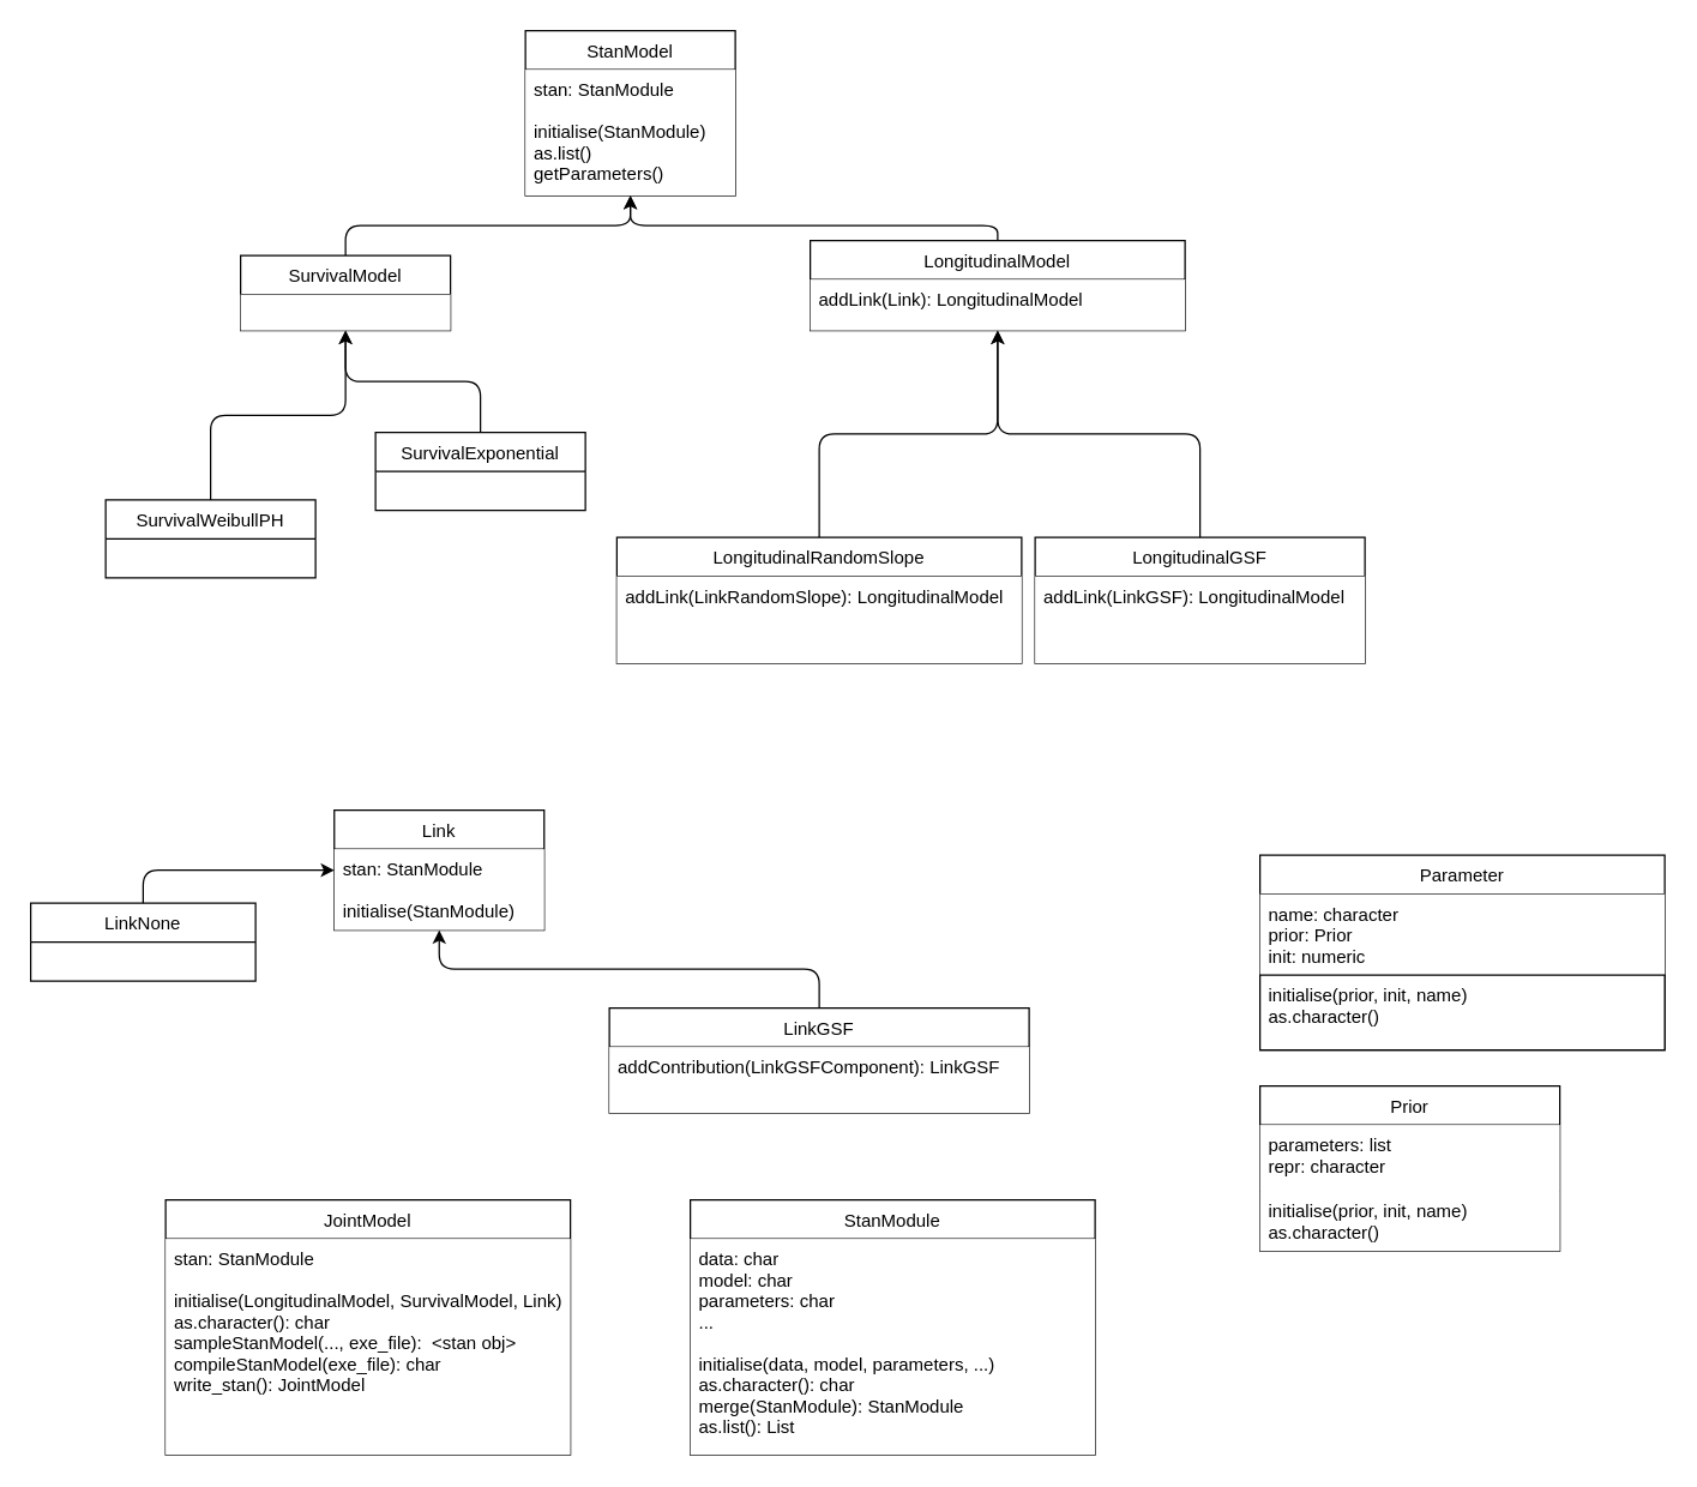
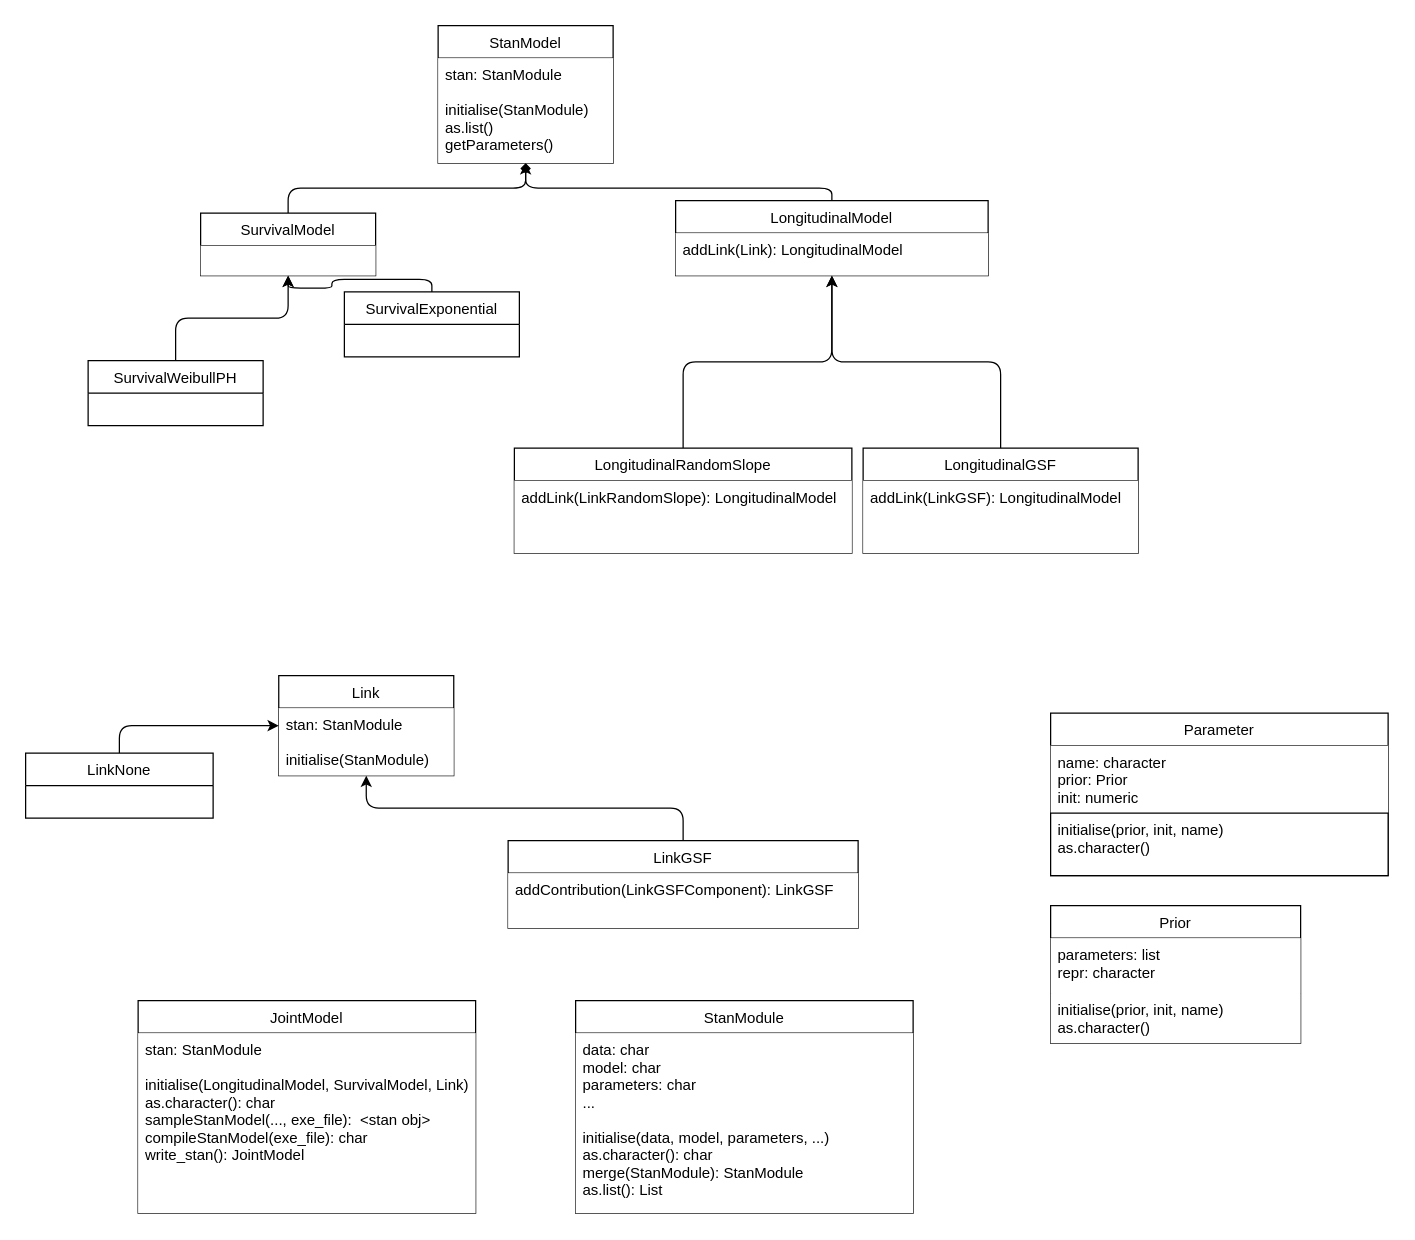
  <mxCell id="0" />
  <mxCell id="1" parent="0" />
- <mxCell id="2" style="edgeStyle=orthogonalEdgeStyle;html=1;exitX=0.5;exitY=0;exitDx=0;exitDy=0;entryX=0.5;entryY=1;entryDx=0;entryDy=0;" edge="1" parent="1" source="3" target="28"><mxGeometry relative="1" as="geometry" /></mxCell>
+ <mxCell id="2" style="edgeStyle=orthogonalEdgeStyle;html=1;exitX=0.5;exitY=0;exitDx=0;exitDy=0;entryX=0.5;entryY=1;entryDx=0;entryDy=0;endArrow=diamond;" edge="1" parent="1" source="3" target="28"><mxGeometry relative="1" as="geometry" /></mxCell>
  <mxCell id="3" value="SurvivalModel" style="swimlane;fontStyle=0;childLayout=stackLayout;horizontal=1;startSize=26;horizontalStack=0;resizeParent=1;resizeParentMax=0;resizeLast=0;collapsible=1;marginBottom=0;labelBackgroundColor=#FFFFFF;" parent="1" vertex="1"><mxGeometry x="160" y="170" width="140" height="50" as="geometry"><mxRectangle x="70" y="390" width="50" height="26" as="alternateBounds" /></mxGeometry></mxCell>
  <mxCell id="4" value="" style="text;strokeColor=none;fillColor=default;align=left;verticalAlign=top;spacingLeft=4;spacingRight=4;overflow=hidden;rotatable=0;points=[[0,0.5],[1,0.5]];portConstraint=eastwest;labelBackgroundColor=#FFFFFF;" parent="3" vertex="1"><mxGeometry y="26" width="140" height="24" as="geometry" /></mxCell>
  <mxCell id="5" style="edgeStyle=orthogonalEdgeStyle;html=1;exitX=0.5;exitY=0;exitDx=0;exitDy=0;" parent="1" source="6" target="3" edge="1"><mxGeometry relative="1" as="geometry"><mxPoint x="310" y="397" as="targetPoint" /></mxGeometry></mxCell>
- <mxCell id="6" value="SurvivalWeibullPH" style="swimlane;fontStyle=0;childLayout=stackLayout;horizontal=1;startSize=26;horizontalStack=0;resizeParent=1;resizeParentMax=0;resizeLast=0;collapsible=1;marginBottom=0;labelBackgroundColor=#FFFFFF;" parent="1" vertex="1"><mxGeometry x="70" y="333" width="140" height="52" as="geometry"><mxRectangle x="70" y="390" width="50" height="26" as="alternateBounds" /></mxGeometry></mxCell>
+ <mxCell id="6" value="SurvivalWeibullPH" style="swimlane;fontStyle=0;childLayout=stackLayout;horizontal=1;startSize=26;horizontalStack=0;resizeParent=1;resizeParentMax=0;resizeLast=0;collapsible=1;marginBottom=0;labelBackgroundColor=#FFFFFF;" parent="1" vertex="1"><mxGeometry x="70" y="288" width="140" height="52" as="geometry"><mxRectangle x="70" y="390" width="50" height="26" as="alternateBounds" /></mxGeometry></mxCell>
  <mxCell id="7" style="edgeStyle=orthogonalEdgeStyle;html=1;exitX=0.5;exitY=0;exitDx=0;exitDy=0;" parent="1" source="8" target="3" edge="1"><mxGeometry relative="1" as="geometry"><mxPoint x="370" y="390" as="targetPoint" /></mxGeometry></mxCell>
- <mxCell id="8" value="SurvivalExponential" style="swimlane;fontStyle=0;childLayout=stackLayout;horizontal=1;startSize=26;fillColor=default;horizontalStack=0;resizeParent=1;resizeParentMax=0;resizeLast=0;collapsible=1;marginBottom=0;labelBackgroundColor=#FFFFFF;" parent="1" vertex="1"><mxGeometry x="250" y="288" width="140" height="52" as="geometry"><mxRectangle x="70" y="390" width="50" height="26" as="alternateBounds" /></mxGeometry></mxCell>
+ <mxCell id="8" value="SurvivalExponential" style="swimlane;fontStyle=0;childLayout=stackLayout;horizontal=1;startSize=26;fillColor=default;horizontalStack=0;resizeParent=1;resizeParentMax=0;resizeLast=0;collapsible=1;marginBottom=0;labelBackgroundColor=#FFFFFF;" parent="1" vertex="1"><mxGeometry x="275" y="233" width="140" height="52" as="geometry"><mxRectangle x="70" y="390" width="50" height="26" as="alternateBounds" /></mxGeometry></mxCell>
  <mxCell id="9" value="LongitudinalModel" style="swimlane;fontStyle=0;childLayout=stackLayout;horizontal=1;startSize=26;horizontalStack=0;resizeParent=1;resizeParentMax=0;resizeLast=0;collapsible=1;marginBottom=0;labelBackgroundColor=#FFFFFF;" parent="1" vertex="1"><mxGeometry x="540" y="160" width="250" height="60" as="geometry"><mxRectangle x="70" y="390" width="50" height="26" as="alternateBounds" /></mxGeometry></mxCell>
  <mxCell id="10" value="addLink(Link): LongitudinalModel" style="text;strokeColor=none;fillColor=default;align=left;verticalAlign=top;spacingLeft=4;spacingRight=4;overflow=hidden;rotatable=0;points=[[0,0.5],[1,0.5]];portConstraint=eastwest;labelBackgroundColor=#FFFFFF;" parent="9" vertex="1"><mxGeometry y="26" width="250" height="34" as="geometry" /></mxCell>
  <mxCell id="11" style="edgeStyle=orthogonalEdgeStyle;html=1;exitX=0.5;exitY=0;exitDx=0;exitDy=0;" parent="1" source="12" target="9" edge="1"><mxGeometry relative="1" as="geometry"><mxPoint x="580" y="308" as="targetPoint" /></mxGeometry></mxCell>
  <mxCell id="12" value="LongitudinalRandomSlope" style="swimlane;fontStyle=0;childLayout=stackLayout;horizontal=1;startSize=26;horizontalStack=0;resizeParent=1;resizeParentMax=0;resizeLast=0;collapsible=1;marginBottom=0;labelBackgroundColor=#FFFFFF;" parent="1" vertex="1"><mxGeometry x="411" y="358" width="270" height="84" as="geometry"><mxRectangle x="70" y="390" width="50" height="26" as="alternateBounds" /></mxGeometry></mxCell>
  <mxCell id="13" value="addLink(LinkRandomSlope): LongitudinalModel&#10;" style="text;strokeColor=none;fillColor=default;align=left;verticalAlign=top;spacingLeft=4;spacingRight=4;overflow=hidden;rotatable=0;points=[[0,0.5],[1,0.5]];portConstraint=eastwest;labelBackgroundColor=#FFFFFF;" parent="12" vertex="1"><mxGeometry y="26" width="270" height="58" as="geometry" /></mxCell>
  <mxCell id="14" style="edgeStyle=orthogonalEdgeStyle;html=1;exitX=0.5;exitY=0;exitDx=0;exitDy=0;" parent="1" source="15" target="9" edge="1"><mxGeometry relative="1" as="geometry"><mxPoint x="665" y="330" as="targetPoint" /></mxGeometry></mxCell>
  <mxCell id="15" value="LongitudinalGSF" style="swimlane;fontStyle=0;childLayout=stackLayout;horizontal=1;startSize=26;horizontalStack=0;resizeParent=1;resizeParentMax=0;resizeLast=0;collapsible=1;marginBottom=0;labelBackgroundColor=#FFFFFF;" parent="1" vertex="1"><mxGeometry x="690" y="358" width="220" height="84" as="geometry"><mxRectangle x="70" y="390" width="50" height="26" as="alternateBounds" /></mxGeometry></mxCell>
  <mxCell id="16" value="addLink(LinkGSF): LongitudinalModel&#10;" style="text;strokeColor=none;fillColor=default;align=left;verticalAlign=top;spacingLeft=4;spacingRight=4;overflow=hidden;rotatable=0;points=[[0,0.5],[1,0.5]];portConstraint=eastwest;labelBackgroundColor=#FFFFFF;" parent="15" vertex="1"><mxGeometry y="26" width="220" height="58" as="geometry" /></mxCell>
  <mxCell id="17" value="Link" style="swimlane;fontStyle=0;childLayout=stackLayout;horizontal=1;startSize=26;horizontalStack=0;resizeParent=1;resizeParentMax=0;resizeLast=0;collapsible=1;marginBottom=0;labelBackgroundColor=#FFFFFF;" parent="1" vertex="1"><mxGeometry x="222.5" y="540" width="140" height="80" as="geometry"><mxRectangle x="70" y="390" width="50" height="26" as="alternateBounds" /></mxGeometry></mxCell>
  <mxCell id="18" value="stan: StanModule&#10;&#10;initialise(StanModule)" style="text;strokeColor=none;fillColor=default;align=left;verticalAlign=top;spacingLeft=4;spacingRight=4;overflow=hidden;rotatable=0;points=[[0,0.5],[1,0.5]];portConstraint=eastwest;labelBackgroundColor=#FFFFFF;" parent="17" vertex="1"><mxGeometry y="26" width="140" height="54" as="geometry" /></mxCell>
  <mxCell id="19" style="edgeStyle=orthogonalEdgeStyle;html=1;exitX=0.5;exitY=0;exitDx=0;exitDy=0;" parent="1" source="20" target="17" edge="1"><mxGeometry relative="1" as="geometry"><mxPoint x="212.5" y="677" as="targetPoint" /><mxPoint x="98" y="580" as="sourcePoint" /></mxGeometry></mxCell>
  <mxCell id="20" value="LinkNone" style="swimlane;fontStyle=0;childLayout=stackLayout;horizontal=1;startSize=26;horizontalStack=0;resizeParent=1;resizeParentMax=0;resizeLast=0;collapsible=1;marginBottom=0;labelBackgroundColor=#FFFFFF;" parent="1" vertex="1"><mxGeometry x="20" y="602" width="150" height="52" as="geometry"><mxRectangle x="19" y="378" width="50" height="26" as="alternateBounds" /></mxGeometry></mxCell>
  <mxCell id="21" style="edgeStyle=orthogonalEdgeStyle;html=1;exitX=0.5;exitY=0;exitDx=0;exitDy=0;" parent="1" source="22" target="17" edge="1"><mxGeometry relative="1" as="geometry" /></mxCell>
  <mxCell id="22" value="LinkGSF" style="swimlane;fontStyle=0;childLayout=stackLayout;horizontal=1;startSize=26;horizontalStack=0;resizeParent=1;resizeParentMax=0;resizeLast=0;collapsible=1;marginBottom=0;labelBackgroundColor=#FFFFFF;" parent="1" vertex="1"><mxGeometry x="406" y="672" width="280" height="70" as="geometry"><mxRectangle x="70" y="390" width="50" height="26" as="alternateBounds" /></mxGeometry></mxCell>
  <mxCell id="23" value="addContribution(LinkGSFComponent): LinkGSF" style="text;strokeColor=none;fillColor=default;align=left;verticalAlign=top;spacingLeft=4;spacingRight=4;overflow=hidden;rotatable=0;points=[[0,0.5],[1,0.5]];portConstraint=eastwest;labelBackgroundColor=#FFFFFF;" parent="22" vertex="1"><mxGeometry y="26" width="280" height="44" as="geometry" /></mxCell>
  <mxCell id="24" value="StanModule" style="swimlane;fontStyle=0;childLayout=stackLayout;horizontal=1;startSize=26;horizontalStack=0;resizeParent=1;resizeParentMax=0;resizeLast=0;collapsible=1;marginBottom=0;labelBackgroundColor=#FFFFFF;" parent="1" vertex="1"><mxGeometry x="460" y="800" width="270" height="170" as="geometry"><mxRectangle x="70" y="390" width="50" height="26" as="alternateBounds" /></mxGeometry></mxCell>
  <mxCell id="25" value="data: char&#10;model: char&#10;parameters: char&#10;...&#10;&#10;initialise(data, model, parameters, ...)&#10;as.character(): char&#10;merge(StanModule): StanModule&#10;as.list(): List" style="text;align=left;verticalAlign=top;spacingLeft=4;spacingRight=4;overflow=hidden;rotatable=0;points=[[0,0.5],[1,0.5]];portConstraint=eastwest;labelBackgroundColor=#FFFFFF;fillColor=default;" parent="24" vertex="1"><mxGeometry y="26" width="270" height="144" as="geometry" /></mxCell>
  <mxCell id="26" value="JointModel" style="swimlane;fontStyle=0;childLayout=stackLayout;horizontal=1;startSize=26;horizontalStack=0;resizeParent=1;resizeParentMax=0;resizeLast=0;collapsible=1;marginBottom=0;labelBackgroundColor=#FFFFFF;" parent="1" vertex="1"><mxGeometry x="110" y="800" width="270" height="170" as="geometry"><mxRectangle x="89" y="540" width="50" height="26" as="alternateBounds" /></mxGeometry></mxCell>
  <mxCell id="27" value="stan: StanModule&#10;&#10;initialise(LongitudinalModel, SurvivalModel, Link)&#10;as.character(): char&#10;sampleStanModel(..., exe_file):  &lt;stan obj&gt;&#10;compileStanModel(exe_file): char&#10;write_stan(): JointModel" style="text;align=left;verticalAlign=top;spacingLeft=4;spacingRight=4;overflow=hidden;rotatable=0;points=[[0,0.5],[1,0.5]];portConstraint=eastwest;labelBackgroundColor=#FFFFFF;fillColor=default;" parent="26" vertex="1"><mxGeometry y="26" width="270" height="144" as="geometry" /></mxCell>
  <mxCell id="28" value="StanModel" style="swimlane;fontStyle=0;childLayout=stackLayout;horizontal=1;startSize=26;horizontalStack=0;resizeParent=1;resizeParentMax=0;resizeLast=0;collapsible=1;marginBottom=0;labelBackgroundColor=#FFFFFF;" vertex="1" parent="1"><mxGeometry x="350" y="20" width="140" height="110" as="geometry"><mxRectangle x="70" y="390" width="50" height="26" as="alternateBounds" /></mxGeometry></mxCell>
  <mxCell id="29" value="stan: StanModule&#10;&#10;initialise(StanModule)&#10;as.list()&#10;getParameters()" style="text;strokeColor=none;fillColor=default;align=left;verticalAlign=top;spacingLeft=4;spacingRight=4;overflow=hidden;rotatable=0;points=[[0,0.5],[1,0.5]];portConstraint=eastwest;labelBackgroundColor=#FFFFFF;" vertex="1" parent="28"><mxGeometry y="26" width="140" height="84" as="geometry" /></mxCell>
  <mxCell id="30" style="edgeStyle=orthogonalEdgeStyle;html=1;entryX=0.5;entryY=1;entryDx=0;entryDy=0;exitX=0.5;exitY=0;exitDx=0;exitDy=0;" edge="1" parent="1" source="9" target="28"><mxGeometry relative="1" as="geometry"><mxPoint x="730" y="120" as="sourcePoint" /><mxPoint x="470" y="220" as="targetPoint" /><Array as="points"><mxPoint x="665" y="150" /><mxPoint x="420" y="150" /></Array></mxGeometry></mxCell>
  <mxCell id="31" value="Parameter" style="swimlane;fontStyle=0;childLayout=stackLayout;horizontal=1;startSize=26;horizontalStack=0;resizeParent=1;resizeParentMax=0;resizeLast=0;collapsible=1;marginBottom=0;labelBackgroundColor=#FFFFFF;" vertex="1" parent="1"><mxGeometry x="840" y="570" width="270" height="130" as="geometry"><mxRectangle x="70" y="390" width="50" height="26" as="alternateBounds" /></mxGeometry></mxCell>
  <mxCell id="32" value="name: character&#10;prior: Prior&#10;init: numeric" style="text;align=left;verticalAlign=top;spacingLeft=4;spacingRight=4;overflow=hidden;rotatable=0;points=[[0,0.5],[1,0.5]];portConstraint=eastwest;labelBackgroundColor=#FFFFFF;fillColor=default;" vertex="1" parent="31"><mxGeometry y="26" width="270" height="54" as="geometry" /></mxCell>
  <mxCell id="33" value="initialise(prior, init, name)&#10;as.character()" style="text;align=left;verticalAlign=top;spacingLeft=4;spacingRight=4;overflow=hidden;rotatable=0;points=[[0,0.5],[1,0.5]];portConstraint=eastwest;labelBackgroundColor=#FFFFFF;fillColor=default;strokeColor=default;" vertex="1" parent="31"><mxGeometry y="80" width="270" height="50" as="geometry" /></mxCell>
  <mxCell id="34" value="Prior" style="swimlane;fontStyle=0;childLayout=stackLayout;horizontal=1;startSize=26;horizontalStack=0;resizeParent=1;resizeParentMax=0;resizeLast=0;collapsible=1;marginBottom=0;labelBackgroundColor=#FFFFFF;" vertex="1" parent="1"><mxGeometry x="840" y="724" width="200" height="110" as="geometry"><mxRectangle x="70" y="390" width="50" height="26" as="alternateBounds" /></mxGeometry></mxCell>
  <mxCell id="35" value="parameters: list&#10;repr: character&#10;&#10;&#10;" style="text;align=left;verticalAlign=top;spacingLeft=4;spacingRight=4;overflow=hidden;rotatable=0;points=[[0,0.5],[1,0.5]];portConstraint=eastwest;labelBackgroundColor=#FFFFFF;fillColor=default;" vertex="1" parent="34"><mxGeometry y="26" width="200" height="44" as="geometry" /></mxCell>
  <mxCell id="36" value="initialise(prior, init, name)&#10;as.character()" style="text;align=left;verticalAlign=top;spacingLeft=4;spacingRight=4;overflow=hidden;rotatable=0;points=[[0,0.5],[1,0.5]];portConstraint=eastwest;labelBackgroundColor=#FFFFFF;fillColor=default;" vertex="1" parent="34"><mxGeometry y="70" width="200" height="40" as="geometry" /></mxCell>
